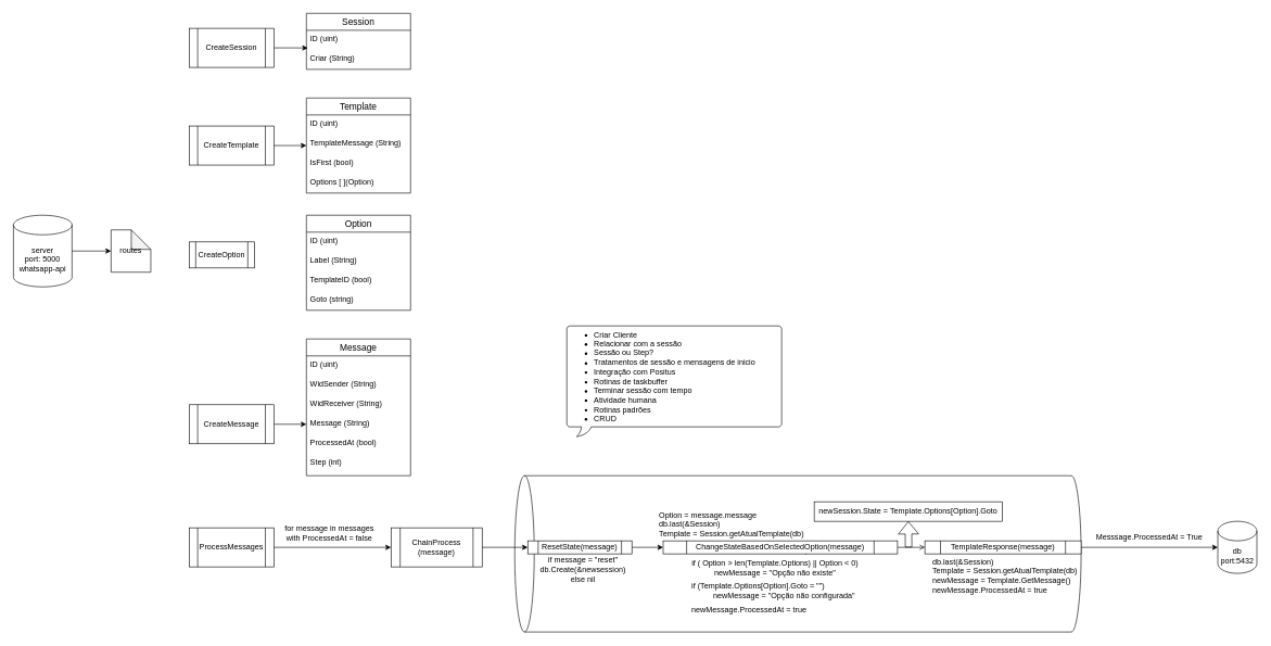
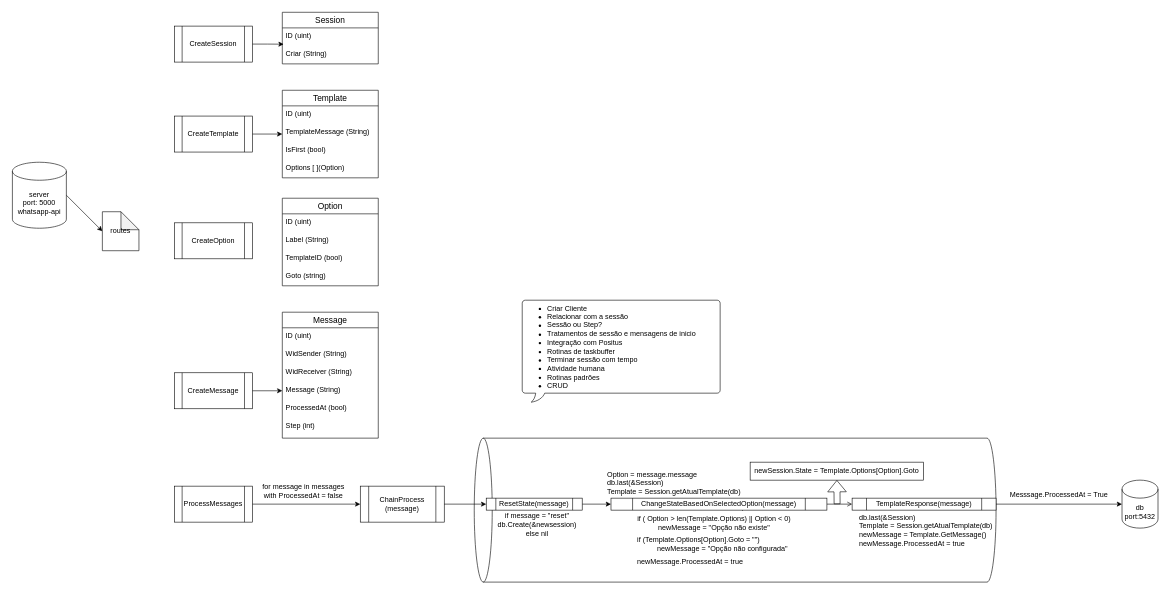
  <mxCell id="0" />
  <mxCell id="1" parent="0" />
- <mxCell id="2" value="server&lt;br&gt;port: 5000&lt;br&gt;whatsapp-api" style="shape=cylinder3;whiteSpace=wrap;html=1;boundedLbl=1;backgroundOutline=1;size=15;" vertex="1" parent="1"><mxGeometry x="20" y="330" width="90" height="110" as="geometry" /></mxCell>
+ <mxCell id="2" value="server&lt;br&gt;port: 5000&lt;br&gt;whatsapp-api" style="shape=cylinder3;whiteSpace=wrap;html=1;boundedLbl=1;backgroundOutline=1;size=15;" vertex="1" parent="1"><mxGeometry x="20" y="270" width="90" height="110" as="geometry" /></mxCell>
  <mxCell id="3" value="" style="endArrow=classic;html=1;rounded=0;exitX=1;exitY=0.5;exitDx=0;exitDy=0;exitPerimeter=0;entryX=0;entryY=0.5;entryDx=0;entryDy=0;entryPerimeter=0;" edge="1" parent="1" source="2" target="4"><mxGeometry width="50" height="50" relative="1" as="geometry"><mxPoint x="240" y="420" as="sourcePoint" /><mxPoint x="200" y="385" as="targetPoint" /></mxGeometry></mxCell>
  <mxCell id="4" value="routes" style="shape=note;whiteSpace=wrap;html=1;backgroundOutline=1;darkOpacity=0.05;" vertex="1" parent="1"><mxGeometry x="170" y="352.5" width="61" height="65" as="geometry" /></mxCell>
  <mxCell id="5" style="edgeStyle=orthogonalEdgeStyle;rounded=0;orthogonalLoop=1;jettySize=auto;html=1;exitX=1;exitY=0.5;exitDx=0;exitDy=0;entryX=0.014;entryY=0.906;entryDx=0;entryDy=0;entryPerimeter=0;" edge="1" parent="1" source="6" target="8"><mxGeometry relative="1" as="geometry" /></mxCell>
  <mxCell id="6" value="CreateSession" style="shape=process;whiteSpace=wrap;html=1;backgroundOutline=1;" vertex="1" parent="1"><mxGeometry x="290" y="43" width="130" height="60" as="geometry" /></mxCell>
  <mxCell id="7" value="Session" style="swimlane;fontStyle=0;childLayout=stackLayout;horizontal=1;startSize=26;horizontalStack=0;resizeParent=1;resizeParentMax=0;resizeLast=0;collapsible=1;marginBottom=0;align=center;fontSize=14;" vertex="1" parent="1"><mxGeometry x="470" y="20" width="160" height="86" as="geometry" /></mxCell>
  <mxCell id="8" value="ID (uint)" style="text;strokeColor=none;fillColor=none;spacingLeft=4;spacingRight=4;overflow=hidden;rotatable=0;points=[[0,0.5],[1,0.5]];portConstraint=eastwest;fontSize=12;" vertex="1" parent="7"><mxGeometry y="26" width="160" height="30" as="geometry" /></mxCell>
  <mxCell id="9" value="Criar (String)" style="text;strokeColor=none;fillColor=none;spacingLeft=4;spacingRight=4;overflow=hidden;rotatable=0;points=[[0,0.5],[1,0.5]];portConstraint=eastwest;fontSize=12;" vertex="1" parent="7"><mxGeometry y="56" width="160" height="30" as="geometry" /></mxCell>
  <mxCell id="10" value="" style="edgeStyle=orthogonalEdgeStyle;rounded=0;orthogonalLoop=1;jettySize=auto;html=1;" edge="1" parent="1" source="11" target="12"><mxGeometry relative="1" as="geometry" /></mxCell>
  <mxCell id="11" value="ProcessMessages" style="shape=process;whiteSpace=wrap;html=1;backgroundOutline=1;" vertex="1" parent="1"><mxGeometry x="290" y="810" width="130" height="60" as="geometry" /></mxCell>
  <mxCell id="12" value="ChainProcess&lt;br&gt;(message)" style="shape=process;whiteSpace=wrap;html=1;backgroundOutline=1;" vertex="1" parent="1"><mxGeometry x="600" y="810" width="140" height="60" as="geometry" /></mxCell>
  <mxCell id="13" value="for message in messages&lt;br&gt;with ProcessedAt = false" style="text;html=1;align=center;verticalAlign=middle;resizable=0;points=[];autosize=1;strokeColor=none;fillColor=none;" vertex="1" parent="1"><mxGeometry x="430" y="802.5" width="150" height="30" as="geometry" /></mxCell>
  <mxCell id="14" value="+" style="shape=cylinder3;whiteSpace=wrap;html=1;boundedLbl=1;backgroundOutline=1;size=15;direction=north;" vertex="1" parent="1"><mxGeometry x="790" y="730" width="870" height="240" as="geometry" /></mxCell>
  <mxCell id="15" value="" style="edgeStyle=orthogonalEdgeStyle;rounded=0;orthogonalLoop=1;jettySize=auto;html=1;" edge="1" parent="1" source="16" target="19"><mxGeometry relative="1" as="geometry" /></mxCell>
  <mxCell id="16" value="ResetState(message)" style="shape=process;whiteSpace=wrap;html=1;backgroundOutline=1;" vertex="1" parent="1"><mxGeometry x="810" y="830" width="160" height="20" as="geometry" /></mxCell>
  <mxCell id="17" value="" style="edgeStyle=orthogonalEdgeStyle;rounded=0;orthogonalLoop=1;jettySize=auto;html=1;entryX=0;entryY=0.5;entryDx=0;entryDy=0;" edge="1" parent="1" source="12" target="16"><mxGeometry relative="1" as="geometry" /></mxCell>
  <mxCell id="18" value="" style="edgeStyle=orthogonalEdgeStyle;rounded=0;orthogonalLoop=1;jettySize=auto;html=1;endArrow=open;" edge="1" parent="1" source="19" target="21"><mxGeometry relative="1" as="geometry" /></mxCell>
  <mxCell id="19" value="ChangeStateBasedOnSelectedOption(message)" style="shape=process;whiteSpace=wrap;html=1;backgroundOutline=1;" vertex="1" parent="1"><mxGeometry x="1018" y="830" width="360" height="20" as="geometry" /></mxCell>
  <mxCell id="20" style="edgeStyle=orthogonalEdgeStyle;rounded=0;orthogonalLoop=1;jettySize=auto;html=1;exitX=1;exitY=0.5;exitDx=0;exitDy=0;entryX=0;entryY=0.5;entryDx=0;entryDy=0;entryPerimeter=0;" edge="1" parent="1" source="21" target="22"><mxGeometry relative="1" as="geometry" /></mxCell>
  <mxCell id="21" value="TemplateResponse(message)" style="shape=process;whiteSpace=wrap;html=1;backgroundOutline=1;" vertex="1" parent="1"><mxGeometry x="1420" y="830" width="240" height="20" as="geometry" /></mxCell>
  <mxCell id="22" value="db&lt;br&gt;port:5432" style="shape=cylinder3;whiteSpace=wrap;html=1;boundedLbl=1;backgroundOutline=1;size=15;" vertex="1" parent="1"><mxGeometry x="1870" y="800" width="60" height="80" as="geometry" /></mxCell>
  <mxCell id="23" value="if message = &quot;reset&quot;&lt;br&gt;db.Create(&amp;amp;newsession)&lt;br&gt;else nil" style="text;html=1;strokeColor=none;fillColor=none;align=center;verticalAlign=middle;whiteSpace=wrap;rounded=0;" vertex="1" parent="1"><mxGeometry x="820" y="859" width="150" height="30" as="geometry" /></mxCell>
  <mxCell id="24" value="Option = message.message&lt;br&gt;db.last(&amp;amp;Session)&lt;br&gt;Template = Session.getAtualTemplate(db)" style="text;html=1;strokeColor=none;fillColor=none;align=left;verticalAlign=middle;whiteSpace=wrap;rounded=0;" vertex="1" parent="1"><mxGeometry x="1010" y="790" width="340" height="30" as="geometry" /></mxCell>
  <mxCell id="25" value="if ( Option &amp;gt; len(Template.Options) || Option &amp;lt; 0)&lt;br&gt;newMessage = &quot;Opção não existe&quot;" style="text;html=1;strokeColor=none;fillColor=none;align=center;verticalAlign=middle;whiteSpace=wrap;rounded=0;" vertex="1" parent="1"><mxGeometry x="1055" y="857" width="270" height="30" as="geometry" /></mxCell>
  <mxCell id="26" value="&lt;br&gt;&lt;div style=&quot;&quot;&gt;if (Template.Options[Option].Goto = &quot;&quot;)&lt;/div&gt;&lt;span style=&quot;color: rgb(0, 0, 0); font-family: Helvetica; font-size: 12px; font-style: normal; font-variant-ligatures: normal; font-variant-caps: normal; font-weight: 400; letter-spacing: normal; orphans: 2; text-indent: 0px; text-transform: none; widows: 2; word-spacing: 0px; -webkit-text-stroke-width: 0px; background-color: rgb(248, 249, 250); text-decoration-thickness: initial; text-decoration-style: initial; text-decoration-color: initial; float: none; display: inline !important;&quot;&gt;&lt;div style=&quot;&quot;&gt;&lt;span style=&quot;background-color: initial;&quot;&gt;&amp;nbsp; &amp;nbsp; &amp;nbsp; &amp;nbsp; &amp;nbsp; newMessage = &quot;Opção não configurada&quot;&lt;/span&gt;&lt;/div&gt;&lt;/span&gt;" style="text;html=1;strokeColor=none;fillColor=none;align=left;verticalAlign=middle;whiteSpace=wrap;rounded=0;" vertex="1" parent="1"><mxGeometry x="1060" y="883.5" width="290" height="30" as="geometry" /></mxCell>
  <mxCell id="27" value="newSession.State = Template.Options[Option].Goto" style="text;html=1;strokeColor=default;fillColor=none;align=center;verticalAlign=middle;whiteSpace=wrap;rounded=0;" vertex="1" parent="1"><mxGeometry x="1250" y="770" width="289" height="30" as="geometry" /></mxCell>
  <mxCell id="28" value="" style="shape=flexArrow;endArrow=classic;html=1;rounded=0;" edge="1" parent="1" target="27"><mxGeometry width="50" height="50" relative="1" as="geometry"><mxPoint x="1395" y="840" as="sourcePoint" /><mxPoint x="1340" y="800" as="targetPoint" /></mxGeometry></mxCell>
  <mxCell id="29" value="newMessage.ProcessedAt = true" style="text;html=1;strokeColor=none;fillColor=none;align=left;verticalAlign=middle;whiteSpace=wrap;rounded=0;" vertex="1" parent="1"><mxGeometry x="1060" y="922" width="290" height="30" as="geometry" /></mxCell>
  <mxCell id="30" value="db.last(&amp;amp;Session)&lt;br&gt;Template = Session.getAtualTemplate(db)&lt;br&gt;newMessage = Template.GetMessage()&lt;br&gt;newMessage.ProcessedAt = true" style="text;html=1;strokeColor=none;fillColor=none;align=left;verticalAlign=middle;whiteSpace=wrap;rounded=0;" vertex="1" parent="1"><mxGeometry x="1430" y="850" width="340" height="67" as="geometry" /></mxCell>
  <mxCell id="31" value="Messsage.ProcessedAt = True" style="text;html=1;strokeColor=none;fillColor=none;align=center;verticalAlign=middle;whiteSpace=wrap;rounded=0;" vertex="1" parent="1"><mxGeometry x="1660" y="810" width="210" height="30" as="geometry" /></mxCell>
  <mxCell id="32" style="edgeStyle=orthogonalEdgeStyle;rounded=0;orthogonalLoop=1;jettySize=auto;html=1;exitX=1;exitY=0.5;exitDx=0;exitDy=0;entryX=0;entryY=0.5;entryDx=0;entryDy=0;" edge="1" parent="1" source="33" target="34"><mxGeometry relative="1" as="geometry" /></mxCell>
  <mxCell id="33" value="CreateTemplate" style="shape=process;whiteSpace=wrap;html=1;backgroundOutline=1;" vertex="1" parent="1"><mxGeometry x="290" y="193" width="130" height="60" as="geometry" /></mxCell>
  <mxCell id="34" value="Template" style="swimlane;fontStyle=0;childLayout=stackLayout;horizontal=1;startSize=26;horizontalStack=0;resizeParent=1;resizeParentMax=0;resizeLast=0;collapsible=1;marginBottom=0;align=center;fontSize=14;" vertex="1" parent="1"><mxGeometry x="470" y="150" width="160" height="146" as="geometry" /></mxCell>
  <mxCell id="35" value="ID (uint)" style="text;strokeColor=none;fillColor=none;spacingLeft=4;spacingRight=4;overflow=hidden;rotatable=0;points=[[0,0.5],[1,0.5]];portConstraint=eastwest;fontSize=12;" vertex="1" parent="34"><mxGeometry y="26" width="160" height="30" as="geometry" /></mxCell>
  <mxCell id="36" value="TemplateMessage (String)" style="text;strokeColor=none;fillColor=none;spacingLeft=4;spacingRight=4;overflow=hidden;rotatable=0;points=[[0,0.5],[1,0.5]];portConstraint=eastwest;fontSize=12;" vertex="1" parent="34"><mxGeometry y="56" width="160" height="30" as="geometry" /></mxCell>
  <mxCell id="37" value="IsFirst (bool)" style="text;strokeColor=none;fillColor=none;spacingLeft=4;spacingRight=4;overflow=hidden;rotatable=0;points=[[0,0.5],[1,0.5]];portConstraint=eastwest;fontSize=12;" vertex="1" parent="34"><mxGeometry y="86" width="160" height="30" as="geometry" /></mxCell>
  <mxCell id="38" value="Options [ ](Option)" style="text;strokeColor=none;fillColor=none;spacingLeft=4;spacingRight=4;overflow=hidden;rotatable=0;points=[[0,0.5],[1,0.5]];portConstraint=eastwest;fontSize=12;" vertex="1" parent="34"><mxGeometry y="116" width="160" height="30" as="geometry" /></mxCell>
  <mxCell id="39" value="" style="edgeStyle=orthogonalEdgeStyle;rounded=0;orthogonalLoop=1;jettySize=auto;html=1;" edge="1" parent="1" source="40" target="45"><mxGeometry relative="1" as="geometry" /></mxCell>
  <mxCell id="40" value="CreateMessage" style="shape=process;whiteSpace=wrap;html=1;backgroundOutline=1;" vertex="1" parent="1"><mxGeometry x="290" y="621" width="130" height="60" as="geometry" /></mxCell>
  <mxCell id="41" value="Message" style="swimlane;fontStyle=0;childLayout=stackLayout;horizontal=1;startSize=26;horizontalStack=0;resizeParent=1;resizeParentMax=0;resizeLast=0;collapsible=1;marginBottom=0;align=center;fontSize=14;" vertex="1" parent="1"><mxGeometry x="470" y="520" width="160" height="210" as="geometry" /></mxCell>
  <mxCell id="42" value="ID (uint)" style="text;strokeColor=none;fillColor=none;spacingLeft=4;spacingRight=4;overflow=hidden;rotatable=0;points=[[0,0.5],[1,0.5]];portConstraint=eastwest;fontSize=12;" vertex="1" parent="41"><mxGeometry y="26" width="160" height="30" as="geometry" /></mxCell>
  <mxCell id="43" value="WidSender (String)" style="text;strokeColor=none;fillColor=none;spacingLeft=4;spacingRight=4;overflow=hidden;rotatable=0;points=[[0,0.5],[1,0.5]];portConstraint=eastwest;fontSize=12;" vertex="1" parent="41"><mxGeometry y="56" width="160" height="30" as="geometry" /></mxCell>
  <mxCell id="44" value="WidReceiver (String)" style="text;strokeColor=none;fillColor=none;spacingLeft=4;spacingRight=4;overflow=hidden;rotatable=0;points=[[0,0.5],[1,0.5]];portConstraint=eastwest;fontSize=12;" vertex="1" parent="41"><mxGeometry y="86" width="160" height="30" as="geometry" /></mxCell>
  <mxCell id="45" value="Message (String)" style="text;strokeColor=none;fillColor=none;spacingLeft=4;spacingRight=4;overflow=hidden;rotatable=0;points=[[0,0.5],[1,0.5]];portConstraint=eastwest;fontSize=12;" vertex="1" parent="41"><mxGeometry y="116" width="160" height="30" as="geometry" /></mxCell>
  <mxCell id="46" value="ProcessedAt (bool)" style="text;strokeColor=none;fillColor=none;spacingLeft=4;spacingRight=4;overflow=hidden;rotatable=0;points=[[0,0.5],[1,0.5]];portConstraint=eastwest;fontSize=12;" vertex="1" parent="41"><mxGeometry y="146" width="160" height="30" as="geometry" /></mxCell>
  <mxCell id="47" value="Step (int)" style="text;strokeColor=none;fillColor=none;spacingLeft=4;spacingRight=4;overflow=hidden;rotatable=0;points=[[0,0.5],[1,0.5]];portConstraint=eastwest;fontSize=12;" vertex="1" parent="41"><mxGeometry y="176" width="160" height="34" as="geometry" /></mxCell>
- <mxCell id="48" value="CreateOption" style="shape=process;whiteSpace=wrap;html=1;backgroundOutline=1;" vertex="1" parent="1"><mxGeometry x="290" y="371" width="100" height="40" as="geometry" /></mxCell>
+ <mxCell id="48" value="CreateOption" style="shape=process;whiteSpace=wrap;html=1;backgroundOutline=1;" vertex="1" parent="1"><mxGeometry x="290" y="371" width="130" height="60" as="geometry" /></mxCell>
  <mxCell id="49" value="Option" style="swimlane;fontStyle=0;childLayout=stackLayout;horizontal=1;startSize=26;horizontalStack=0;resizeParent=1;resizeParentMax=0;resizeLast=0;collapsible=1;marginBottom=0;align=center;fontSize=14;" vertex="1" parent="1"><mxGeometry x="470" y="330" width="160" height="146" as="geometry" /></mxCell>
  <mxCell id="50" value="ID (uint)" style="text;strokeColor=none;fillColor=none;spacingLeft=4;spacingRight=4;overflow=hidden;rotatable=0;points=[[0,0.5],[1,0.5]];portConstraint=eastwest;fontSize=12;" vertex="1" parent="49"><mxGeometry y="26" width="160" height="30" as="geometry" /></mxCell>
  <mxCell id="51" value="Label (String)" style="text;strokeColor=none;fillColor=none;spacingLeft=4;spacingRight=4;overflow=hidden;rotatable=0;points=[[0,0.5],[1,0.5]];portConstraint=eastwest;fontSize=12;" vertex="1" parent="49"><mxGeometry y="56" width="160" height="30" as="geometry" /></mxCell>
  <mxCell id="52" value="TemplateID (bool)" style="text;strokeColor=none;fillColor=none;spacingLeft=4;spacingRight=4;overflow=hidden;rotatable=0;points=[[0,0.5],[1,0.5]];portConstraint=eastwest;fontSize=12;" vertex="1" parent="49"><mxGeometry y="86" width="160" height="30" as="geometry" /></mxCell>
  <mxCell id="53" value="Goto (string)" style="text;strokeColor=none;fillColor=none;spacingLeft=4;spacingRight=4;overflow=hidden;rotatable=0;points=[[0,0.5],[1,0.5]];portConstraint=eastwest;fontSize=12;" vertex="1" parent="49"><mxGeometry y="116" width="160" height="30" as="geometry" /></mxCell>
  <mxCell id="54" value="&lt;ul&gt;&lt;li&gt;Criar Cliente&lt;/li&gt;&lt;li&gt;Relacionar com a sessão&lt;/li&gt;&lt;li&gt;Sessão ou Step?&lt;/li&gt;&lt;li&gt;Tratamentos de sessão e mensagens de inicio&lt;/li&gt;&lt;li&gt;Integração com Positus&lt;/li&gt;&lt;li&gt;Rotinas de taskbuffer&lt;/li&gt;&lt;li&gt;Terminar sessão com tempo&lt;/li&gt;&lt;li&gt;Atividade humana&lt;/li&gt;&lt;li&gt;Rotinas padrões&lt;/li&gt;&lt;li&gt;CRUD&lt;/li&gt;&lt;/ul&gt;" style="whiteSpace=wrap;html=1;shape=mxgraph.basic.roundRectCallout;dx=30;dy=15;size=5;boundedLbl=1;strokeColor=default;fillColor=none;align=left;" vertex="1" parent="1"><mxGeometry x="870" y="500" width="330" height="170" as="geometry" /></mxCell>
